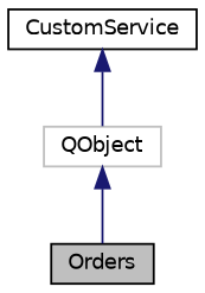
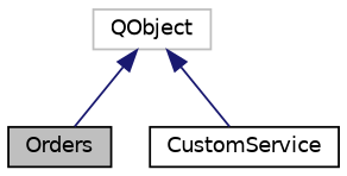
  digraph {
    node [color=black fillcolor=white fontname=Helvetica fontsize=10 shape=record style=filled]
    edge [color=midnightblue dir=back fontname=Helvetica fontsize=10 labelfontname=Helvetica labelfontsize=10 style=solid]
    n1 [fillcolor=grey75 fontcolor=black height=0.2 label=Orders width=0.4]
    n2 [height=0.2 label=CustomService width=0.4]
    n3 [color=grey75 height=0.2 label=QObject width=0.4]
    n3 -> n1
-   n2 -> n3
+   n3 -> n2
  }
